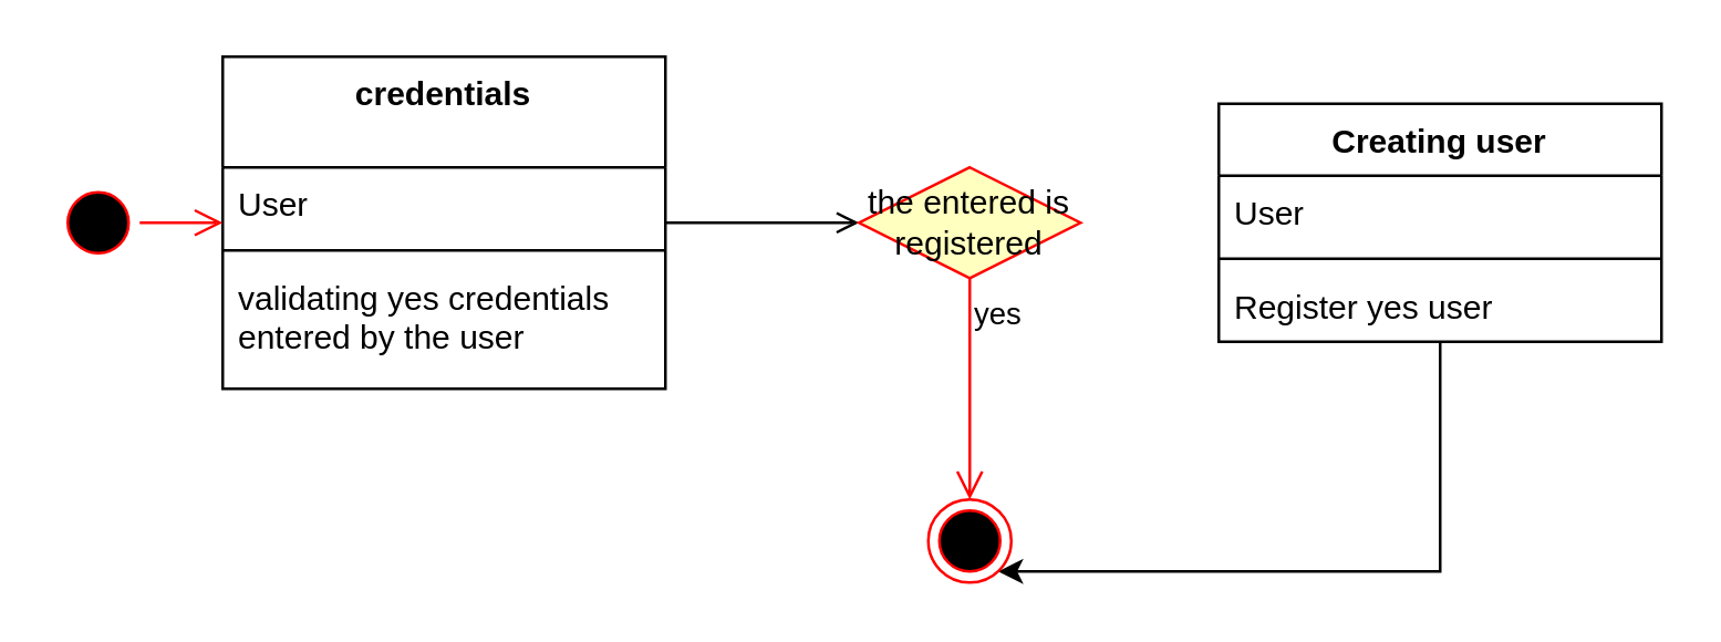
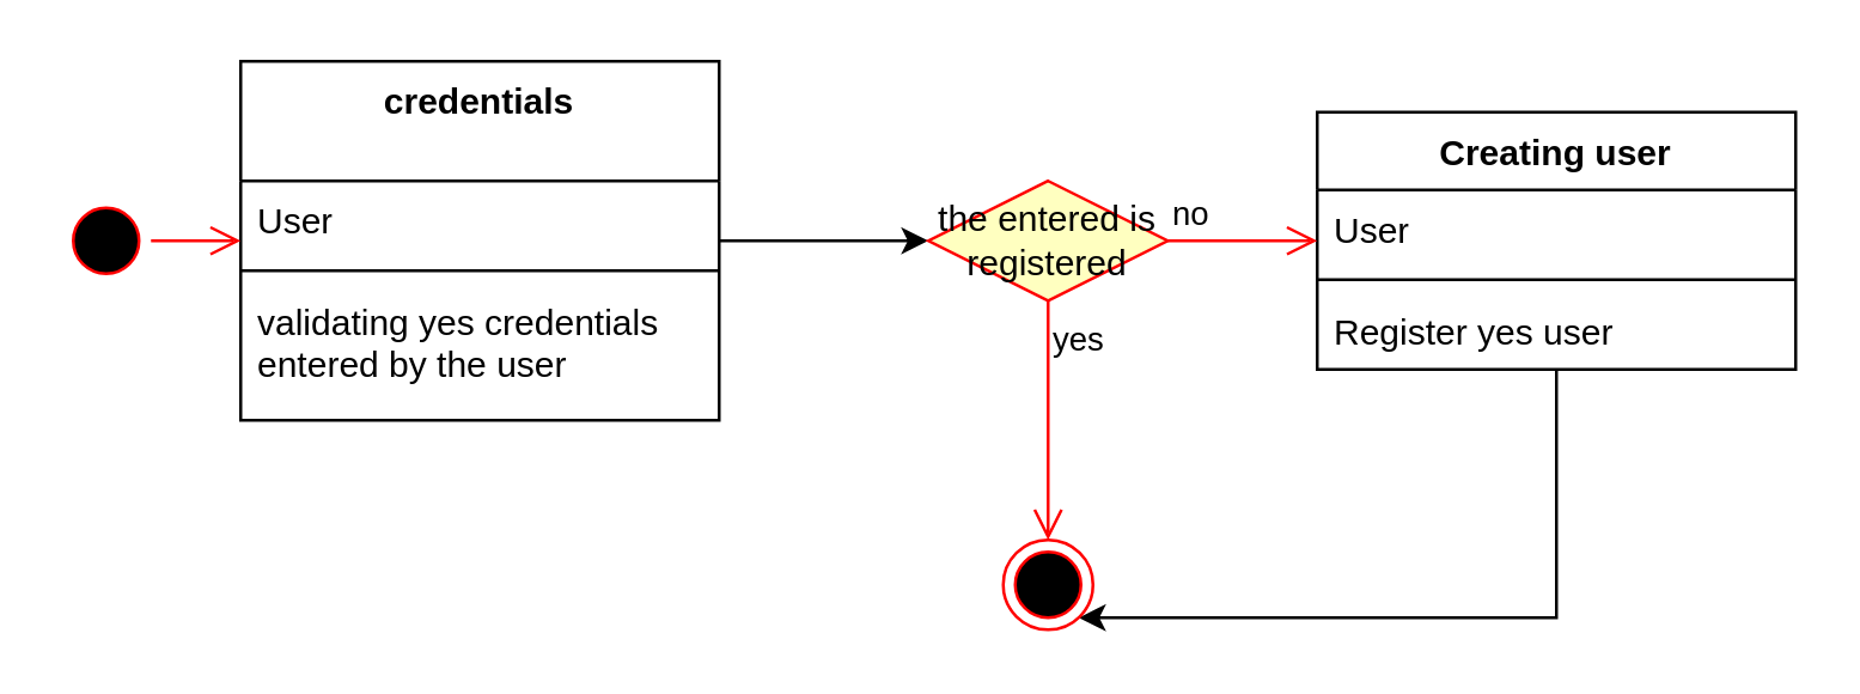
  <mxCell id="0" />
  <mxCell id="1" parent="0" />
  <mxCell id="2" style="edgeStyle=orthogonalEdgeStyle;rounded=0;orthogonalLoop=1;jettySize=auto;html=1;" edge="1" parent="1" source="3" target="15"><mxGeometry relative="1" as="geometry"><Array as="points"><mxPoint x="520" y="206" /></Array></mxGeometry></mxCell>
  <mxCell id="3" value="Creating user" style="swimlane;fontStyle=1;align=center;verticalAlign=top;childLayout=stackLayout;horizontal=1;startSize=26;horizontalStack=0;resizeParent=1;resizeParentMax=0;resizeLast=0;collapsible=1;marginBottom=0;whiteSpace=wrap;html=1;" vertex="1" parent="1"><mxGeometry x="440" y="37" width="160" height="86" as="geometry" /></mxCell>
  <mxCell id="4" value="User" style="text;strokeColor=none;fillColor=none;align=left;verticalAlign=top;spacingLeft=4;spacingRight=4;overflow=hidden;rotatable=0;points=[[0,0.5],[1,0.5]];portConstraint=eastwest;whiteSpace=wrap;html=1;" vertex="1" parent="3"><mxGeometry y="26" width="160" height="26" as="geometry" /></mxCell>
  <mxCell id="5" value="" style="line;strokeWidth=1;fillColor=none;align=left;verticalAlign=middle;spacingTop=-1;spacingLeft=3;spacingRight=3;rotatable=0;labelPosition=right;points=[];portConstraint=eastwest;strokeColor=inherit;" vertex="1" parent="3"><mxGeometry y="52" width="160" height="8" as="geometry" /></mxCell>
  <mxCell id="6" value="Register yes user&amp;nbsp;" style="text;strokeColor=none;fillColor=none;align=left;verticalAlign=top;spacingLeft=4;spacingRight=4;overflow=hidden;rotatable=0;points=[[0,0.5],[1,0.5]];portConstraint=eastwest;whiteSpace=wrap;html=1;" vertex="1" parent="3"><mxGeometry y="60" width="160" height="26" as="geometry" /></mxCell>
- <mxCell id="7" style="edgeStyle=orthogonalEdgeStyle;rounded=0;orthogonalLoop=1;jettySize=auto;html=1;endArrow=open;" edge="1" parent="1" source="8" target="12"><mxGeometry relative="1" as="geometry" /></mxCell>
+ <mxCell id="7" style="edgeStyle=orthogonalEdgeStyle;rounded=0;orthogonalLoop=1;jettySize=auto;html=1;" edge="1" parent="1" source="8" target="12"><mxGeometry relative="1" as="geometry" /></mxCell>
  <mxCell id="8" value="credentials" style="swimlane;fontStyle=1;align=center;verticalAlign=top;childLayout=stackLayout;horizontal=1;startSize=40;horizontalStack=0;resizeParent=1;resizeParentMax=0;resizeLast=0;collapsible=1;marginBottom=0;whiteSpace=wrap;html=1;" vertex="1" parent="1"><mxGeometry x="80" y="20" width="160" height="120" as="geometry" /></mxCell>
  <mxCell id="9" value="User" style="text;strokeColor=none;fillColor=none;align=left;verticalAlign=top;spacingLeft=4;spacingRight=4;overflow=hidden;rotatable=0;points=[[0,0.5],[1,0.5]];portConstraint=eastwest;whiteSpace=wrap;html=1;" vertex="1" parent="8"><mxGeometry y="40" width="160" height="26" as="geometry" /></mxCell>
  <mxCell id="10" value="" style="line;strokeWidth=1;fillColor=none;align=left;verticalAlign=middle;spacingTop=-1;spacingLeft=3;spacingRight=3;rotatable=0;labelPosition=right;points=[];portConstraint=eastwest;strokeColor=inherit;" vertex="1" parent="8"><mxGeometry y="66" width="160" height="8" as="geometry" /></mxCell>
  <mxCell id="11" value="validating yes credentials entered by the user" style="text;strokeColor=none;fillColor=none;align=left;verticalAlign=top;spacingLeft=4;spacingRight=4;overflow=hidden;rotatable=0;points=[[0,0.5],[1,0.5]];portConstraint=eastwest;whiteSpace=wrap;html=1;" vertex="1" parent="8"><mxGeometry y="74" width="160" height="46" as="geometry" /></mxCell>
  <mxCell id="12" value="the entered is registered" style="rhombus;whiteSpace=wrap;html=1;fontColor=#000000;fillColor=#ffffc0;strokeColor=#ff0000;" vertex="1" parent="1"><mxGeometry x="310" y="60" width="80" height="40" as="geometry" /></mxCell>
+ <mxCell id="13" value="no" style="edgeStyle=orthogonalEdgeStyle;html=1;align=left;verticalAlign=bottom;endArrow=open;endSize=8;strokeColor=#ff0000;rounded=0;" edge="1" source="12" parent="1" target="3"><mxGeometry x="-1" relative="1" as="geometry"><mxPoint x="374" y="290" as="targetPoint" /></mxGeometry></mxCell>
  <mxCell id="14" value="yes" style="edgeStyle=orthogonalEdgeStyle;html=1;align=left;verticalAlign=top;endArrow=open;endSize=8;strokeColor=#ff0000;rounded=0;" edge="1" source="12" parent="1" target="15"><mxGeometry x="-1" relative="1" as="geometry"><mxPoint x="234" y="370" as="targetPoint" /></mxGeometry></mxCell>
  <mxCell id="15" value="" style="ellipse;html=1;shape=endState;fillColor=#000000;strokeColor=#ff0000;" vertex="1" parent="1"><mxGeometry x="335" y="180" width="30" height="30" as="geometry" /></mxCell>
  <mxCell id="16" value="" style="ellipse;html=1;shape=startState;fillColor=#000000;strokeColor=#ff0000;" vertex="1" parent="1"><mxGeometry x="20" y="65" width="30" height="30" as="geometry" /></mxCell>
  <mxCell id="17" value="" style="edgeStyle=orthogonalEdgeStyle;html=1;verticalAlign=bottom;endArrow=open;endSize=8;strokeColor=#ff0000;rounded=0;" edge="1" source="16" parent="1" target="8"><mxGeometry relative="1" as="geometry"><mxPoint x="125" y="120" as="targetPoint" /></mxGeometry></mxCell>
